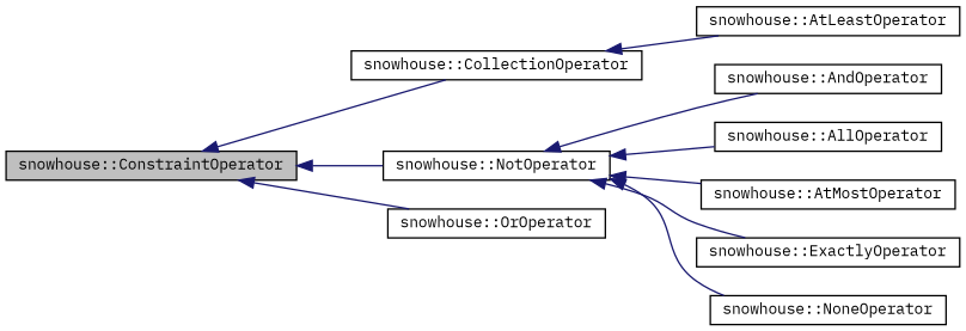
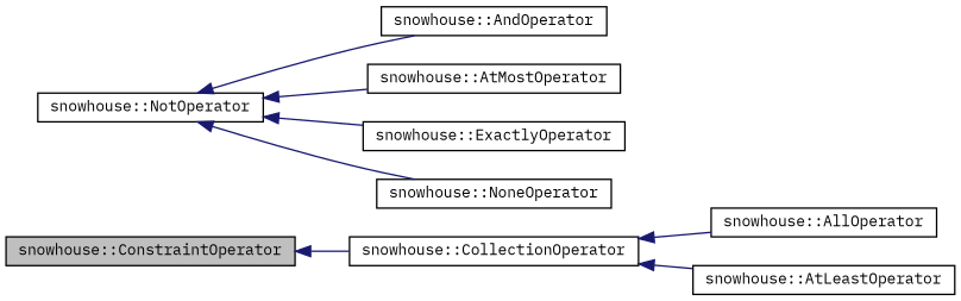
  digraph {
    fontname="IBM Plex Mono"
    rankdir=LR
    node [color=black fillcolor=white fontname="IBM Plex Mono" fontsize=10 shape=record style=filled]
    edge [color=midnightblue dir=back fontname="IBM Plex Mono" fontsize=10 labelfontname=Helvetica labelfontsize=10 style=solid]
    n1 [fillcolor=grey75 fontcolor=black height=0.2 label="snowhouse::ConstraintOperator" width=0.4]
    n2 [height=0.2 label="snowhouse::CollectionOperator" width=0.4]
    n3 [height=0.2 label="snowhouse::NotOperator" width=0.4]
-   n4 [height=0.2 label="snowhouse::OrOperator" width=0.4]
    n5 [height=0.2 label="snowhouse::AndOperator" width=0.4]
    n6 [height=0.2 label="snowhouse::AllOperator" width=0.4]
    n7 [height=0.2 label="snowhouse::AtLeastOperator" width=0.4]
    n8 [height=0.2 label="snowhouse::AtMostOperator" width=0.4]
    n9 [height=0.2 label="snowhouse::ExactlyOperator" width=0.4]
    n10 [height=0.2 label="snowhouse::NoneOperator" width=0.4]
    n1 -> n2
-   n1 -> n3
-   n1 -> n4
-   n3 -> n6
+   n2 -> n6
    n2 -> n7
    n3 -> n5
    n3 -> n8
    n3 -> n9
    n3 -> n10
  }
